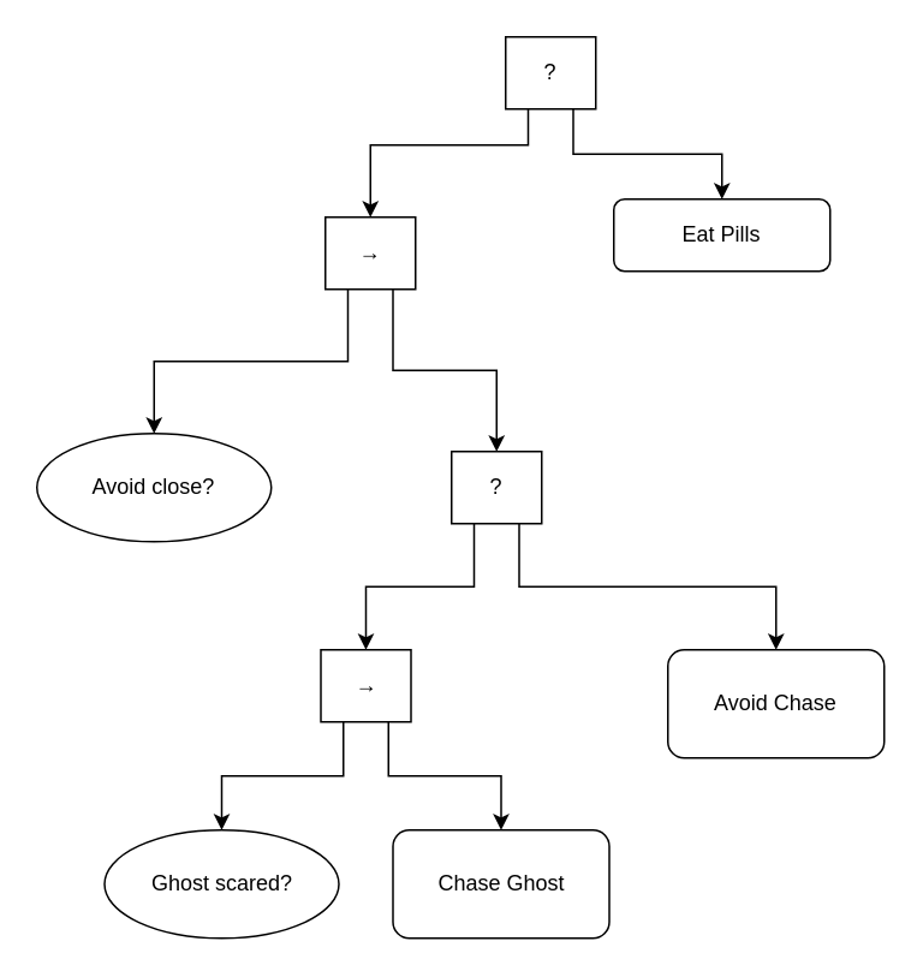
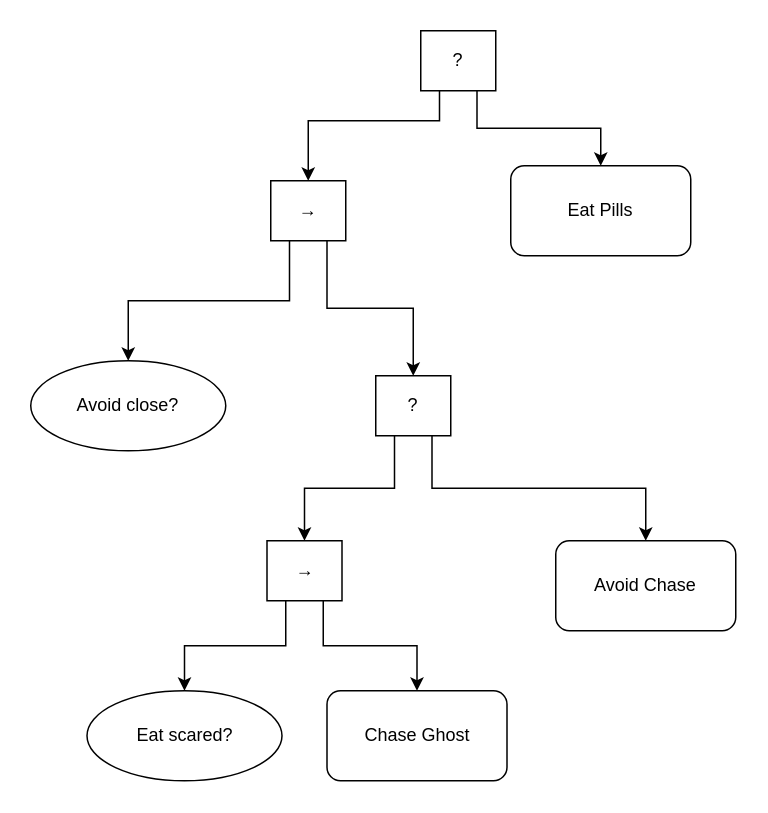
  <mxCell id="0" />
  <mxCell id="1" parent="0" />
- <mxCell id="2" value="Eat Pills" style="rounded=1;whiteSpace=wrap;html=1;" vertex="1" parent="1"><mxGeometry x="340" y="110" width="120" height="40" as="geometry" /></mxCell>
+ <mxCell id="2" value="Eat Pills" style="rounded=1;whiteSpace=wrap;html=1;" vertex="1" parent="1"><mxGeometry x="340" y="110" width="120" height="60" as="geometry" /></mxCell>
  <mxCell id="3" value="Avoid Chase" style="rounded=1;whiteSpace=wrap;html=1;" vertex="1" parent="1"><mxGeometry x="370" y="360" width="120" height="60" as="geometry" /></mxCell>
  <mxCell id="4" value="Chase Ghost" style="rounded=1;whiteSpace=wrap;html=1;" vertex="1" parent="1"><mxGeometry x="217.5" y="460" width="120" height="60" as="geometry" /></mxCell>
  <mxCell id="5" style="edgeStyle=orthogonalEdgeStyle;rounded=0;orthogonalLoop=1;jettySize=auto;html=1;exitX=0.25;exitY=1;exitDx=0;exitDy=0;entryX=0.5;entryY=0;entryDx=0;entryDy=0;" edge="1" parent="1" source="7" target="10"><mxGeometry relative="1" as="geometry"><Array as="points"><mxPoint x="293" y="80" /><mxPoint x="205" y="80" /></Array></mxGeometry></mxCell>
  <mxCell id="6" style="edgeStyle=orthogonalEdgeStyle;rounded=0;orthogonalLoop=1;jettySize=auto;html=1;exitX=0.75;exitY=1;exitDx=0;exitDy=0;entryX=0.5;entryY=0;entryDx=0;entryDy=0;" edge="1" parent="1" source="7" target="2"><mxGeometry relative="1" as="geometry" /></mxCell>
  <mxCell id="7" value="?" style="rounded=0;whiteSpace=wrap;html=1;" vertex="1" parent="1"><mxGeometry x="280" y="20" width="50" height="40" as="geometry" /></mxCell>
  <mxCell id="8" style="edgeStyle=orthogonalEdgeStyle;rounded=0;orthogonalLoop=1;jettySize=auto;html=1;exitX=0.25;exitY=1;exitDx=0;exitDy=0;entryX=0.5;entryY=0;entryDx=0;entryDy=0;" edge="1" parent="1" source="10" target="11"><mxGeometry relative="1" as="geometry" /></mxCell>
  <mxCell id="9" style="edgeStyle=orthogonalEdgeStyle;rounded=0;orthogonalLoop=1;jettySize=auto;html=1;exitX=0.75;exitY=1;exitDx=0;exitDy=0;entryX=0.5;entryY=0;entryDx=0;entryDy=0;" edge="1" parent="1" source="10" target="15"><mxGeometry relative="1" as="geometry" /></mxCell>
  <mxCell id="10" value="→" style="rounded=0;whiteSpace=wrap;html=1;" vertex="1" parent="1"><mxGeometry x="180" y="120" width="50" height="40" as="geometry" /></mxCell>
  <mxCell id="11" value="Avoid close?" style="ellipse;whiteSpace=wrap;html=1;" vertex="1" parent="1"><mxGeometry x="20" y="240" width="130" height="60" as="geometry" /></mxCell>
- <mxCell id="12" value="Ghost scared?" style="ellipse;whiteSpace=wrap;html=1;" vertex="1" parent="1"><mxGeometry x="57.5" y="460" width="130" height="60" as="geometry" /></mxCell>
+ <mxCell id="12" value="Eat scared?" style="ellipse;whiteSpace=wrap;html=1;" vertex="1" parent="1"><mxGeometry x="57.5" y="460" width="130" height="60" as="geometry" /></mxCell>
  <mxCell id="13" style="edgeStyle=orthogonalEdgeStyle;rounded=0;orthogonalLoop=1;jettySize=auto;html=1;exitX=0.25;exitY=1;exitDx=0;exitDy=0;entryX=0.5;entryY=0;entryDx=0;entryDy=0;" edge="1" parent="1" source="15" target="18"><mxGeometry relative="1" as="geometry" /></mxCell>
  <mxCell id="14" style="edgeStyle=orthogonalEdgeStyle;rounded=0;orthogonalLoop=1;jettySize=auto;html=1;exitX=0.75;exitY=1;exitDx=0;exitDy=0;entryX=0.5;entryY=0;entryDx=0;entryDy=0;" edge="1" parent="1" source="15" target="3"><mxGeometry relative="1" as="geometry" /></mxCell>
  <mxCell id="15" value="?" style="rounded=0;whiteSpace=wrap;html=1;" vertex="1" parent="1"><mxGeometry x="250" y="250" width="50" height="40" as="geometry" /></mxCell>
  <mxCell id="16" style="edgeStyle=orthogonalEdgeStyle;rounded=0;orthogonalLoop=1;jettySize=auto;html=1;exitX=0.25;exitY=1;exitDx=0;exitDy=0;entryX=0.5;entryY=0;entryDx=0;entryDy=0;" edge="1" parent="1" source="18" target="12"><mxGeometry relative="1" as="geometry" /></mxCell>
  <mxCell id="17" style="edgeStyle=orthogonalEdgeStyle;rounded=0;orthogonalLoop=1;jettySize=auto;html=1;exitX=0.75;exitY=1;exitDx=0;exitDy=0;entryX=0.5;entryY=0;entryDx=0;entryDy=0;" edge="1" parent="1" source="18" target="4"><mxGeometry relative="1" as="geometry" /></mxCell>
  <mxCell id="18" value="→" style="rounded=0;whiteSpace=wrap;html=1;" vertex="1" parent="1"><mxGeometry x="177.5" y="360" width="50" height="40" as="geometry" /></mxCell>
